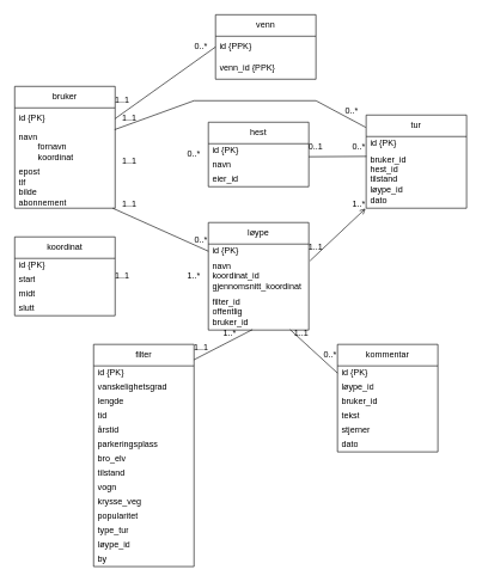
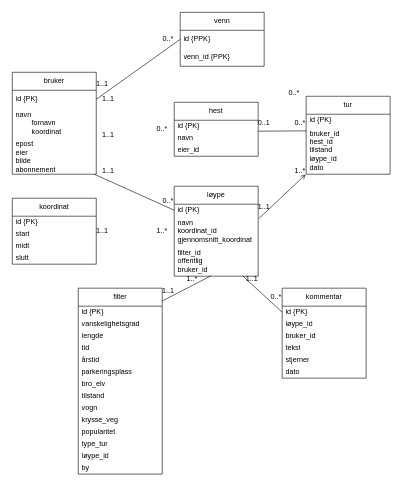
  <mxCell id="0" />
  <mxCell id="1" parent="0" />
  <mxCell id="2" value="bruker" style="swimlane;fontStyle=0;childLayout=stackLayout;horizontal=1;startSize=30;horizontalStack=0;resizeParent=1;resizeParentMax=0;resizeLast=0;collapsible=1;marginBottom=0;whiteSpace=wrap;html=1;" parent="1" vertex="1"><mxGeometry x="20" y="120" width="140" height="170" as="geometry"><mxRectangle x="340" y="230" width="80" height="30" as="alternateBounds" /></mxGeometry></mxCell>
  <mxCell id="3" value="id {PK}" style="text;strokeColor=none;fillColor=none;align=left;verticalAlign=middle;spacingLeft=4;spacingRight=4;overflow=hidden;points=[[0,0.5],[1,0.5]];portConstraint=eastwest;rotatable=0;whiteSpace=wrap;html=1;" parent="2" vertex="1"><mxGeometry y="30" width="140" height="30" as="geometry" /></mxCell>
  <mxCell id="4" value="navn&amp;nbsp;&lt;div&gt;&lt;span style=&quot;white-space: pre;&quot;&gt;&#09;&lt;/span&gt;fornavn&lt;br&gt;&lt;/div&gt;&lt;div&gt;&lt;span style=&quot;white-space: pre;&quot;&gt;&#09;&lt;/span&gt;koordinat&lt;br&gt;&lt;/div&gt;" style="text;strokeColor=none;fillColor=none;align=left;verticalAlign=middle;spacingLeft=4;spacingRight=4;overflow=hidden;points=[[0,0.5],[1,0.5]];portConstraint=eastwest;rotatable=0;whiteSpace=wrap;html=1;" parent="2" vertex="1"><mxGeometry y="60" width="140" height="50" as="geometry" /></mxCell>
- <mxCell id="5" value="epost&lt;div&gt;tlf&lt;/div&gt;&lt;div&gt;bilde&lt;/div&gt;&lt;div&gt;abonnement&lt;/div&gt;" style="text;strokeColor=none;fillColor=none;align=left;verticalAlign=middle;spacingLeft=4;spacingRight=4;overflow=hidden;points=[[0,0.5],[1,0.5]];portConstraint=eastwest;rotatable=0;whiteSpace=wrap;html=1;" parent="2" vertex="1"><mxGeometry y="110" width="140" height="60" as="geometry" /></mxCell>
+ <mxCell id="5" value="epost&lt;div&gt;eier&lt;/div&gt;&lt;div&gt;bilde&lt;/div&gt;&lt;div&gt;abonnement&lt;/div&gt;" style="text;strokeColor=none;fillColor=none;align=left;verticalAlign=middle;spacingLeft=4;spacingRight=4;overflow=hidden;points=[[0,0.5],[1,0.5]];portConstraint=eastwest;rotatable=0;whiteSpace=wrap;html=1;" parent="2" vertex="1"><mxGeometry y="110" width="140" height="60" as="geometry" /></mxCell>
  <mxCell id="6" value="venn" style="swimlane;fontStyle=0;childLayout=stackLayout;horizontal=1;startSize=30;horizontalStack=0;resizeParent=1;resizeParentMax=0;resizeLast=0;collapsible=1;marginBottom=0;whiteSpace=wrap;html=1;" parent="1" vertex="1"><mxGeometry x="300" y="20" width="140" height="90" as="geometry"><mxRectangle x="340" y="230" width="80" height="30" as="alternateBounds" /></mxGeometry></mxCell>
  <mxCell id="7" value="id {PPK}" style="text;strokeColor=none;fillColor=none;align=left;verticalAlign=middle;spacingLeft=4;spacingRight=4;overflow=hidden;points=[[0,0.5],[1,0.5]];portConstraint=eastwest;rotatable=0;whiteSpace=wrap;html=1;" parent="6" vertex="1"><mxGeometry y="30" width="140" height="30" as="geometry" /></mxCell>
  <mxCell id="8" value="venn_id {PPK}" style="text;strokeColor=none;fillColor=none;align=left;verticalAlign=middle;spacingLeft=4;spacingRight=4;overflow=hidden;points=[[0,0.5],[1,0.5]];portConstraint=eastwest;rotatable=0;whiteSpace=wrap;html=1;" parent="6" vertex="1"><mxGeometry y="60" width="140" height="30" as="geometry" /></mxCell>
  <mxCell id="9" value="tur" style="swimlane;fontStyle=0;childLayout=stackLayout;horizontal=1;startSize=30;horizontalStack=0;resizeParent=1;resizeParentMax=0;resizeLast=0;collapsible=1;marginBottom=0;whiteSpace=wrap;html=1;" parent="1" vertex="1"><mxGeometry x="510" y="160" width="140" height="130" as="geometry"><mxRectangle x="340" y="230" width="80" height="30" as="alternateBounds" /></mxGeometry></mxCell>
  <mxCell id="10" value="id {PK}" style="text;strokeColor=none;fillColor=none;align=left;verticalAlign=middle;spacingLeft=4;spacingRight=4;overflow=hidden;points=[[0,0.5],[1,0.5]];portConstraint=eastwest;rotatable=0;whiteSpace=wrap;html=1;" parent="9" vertex="1"><mxGeometry y="30" width="140" height="20" as="geometry" /></mxCell>
  <mxCell id="11" value="&lt;div&gt;bruker_id&lt;/div&gt;&lt;div&gt;hest_id&lt;/div&gt;&lt;div&gt;tilstand&lt;/div&gt;&lt;div&gt;løype_id&lt;/div&gt;&lt;div&gt;dato&lt;/div&gt;" style="text;strokeColor=none;fillColor=none;align=left;verticalAlign=middle;spacingLeft=4;spacingRight=4;overflow=hidden;points=[[0,0.5],[1,0.5]];portConstraint=eastwest;rotatable=0;whiteSpace=wrap;html=1;" parent="9" vertex="1"><mxGeometry y="50" width="140" height="80" as="geometry" /></mxCell>
  <mxCell id="12" value="hest" style="swimlane;fontStyle=0;childLayout=stackLayout;horizontal=1;startSize=30;horizontalStack=0;resizeParent=1;resizeParentMax=0;resizeLast=0;collapsible=1;marginBottom=0;whiteSpace=wrap;html=1;" parent="1" vertex="1"><mxGeometry x="290" y="170" width="140" height="90" as="geometry"><mxRectangle x="340" y="230" width="80" height="30" as="alternateBounds" /></mxGeometry></mxCell>
  <mxCell id="13" value="id {PK}" style="text;strokeColor=none;fillColor=none;align=left;verticalAlign=middle;spacingLeft=4;spacingRight=4;overflow=hidden;points=[[0,0.5],[1,0.5]];portConstraint=eastwest;rotatable=0;whiteSpace=wrap;html=1;" parent="12" vertex="1"><mxGeometry y="30" width="140" height="20" as="geometry" /></mxCell>
  <mxCell id="14" value="navn&amp;nbsp;" style="text;strokeColor=none;fillColor=none;align=left;verticalAlign=middle;spacingLeft=4;spacingRight=4;overflow=hidden;points=[[0,0.5],[1,0.5]];portConstraint=eastwest;rotatable=0;whiteSpace=wrap;html=1;" parent="12" vertex="1"><mxGeometry y="50" width="140" height="20" as="geometry" /></mxCell>
  <mxCell id="15" value="eier_id" style="text;strokeColor=none;fillColor=none;align=left;verticalAlign=middle;spacingLeft=4;spacingRight=4;overflow=hidden;points=[[0,0.5],[1,0.5]];portConstraint=eastwest;rotatable=0;whiteSpace=wrap;html=1;" parent="12" vertex="1"><mxGeometry y="70" width="140" height="20" as="geometry" /></mxCell>
  <mxCell id="16" value="løype" style="swimlane;fontStyle=0;childLayout=stackLayout;horizontal=1;startSize=30;horizontalStack=0;resizeParent=1;resizeParentMax=0;resizeLast=0;collapsible=1;marginBottom=0;whiteSpace=wrap;html=1;" parent="1" vertex="1"><mxGeometry x="290" y="310" width="140" height="150" as="geometry"><mxRectangle x="340" y="230" width="80" height="30" as="alternateBounds" /></mxGeometry></mxCell>
  <mxCell id="17" value="id {PK}" style="text;strokeColor=none;fillColor=none;align=left;verticalAlign=middle;spacingLeft=4;spacingRight=4;overflow=hidden;points=[[0,0.5],[1,0.5]];portConstraint=eastwest;rotatable=0;whiteSpace=wrap;html=1;" parent="16" vertex="1"><mxGeometry y="30" width="140" height="20" as="geometry" /></mxCell>
  <mxCell id="18" value="navn&amp;nbsp;&lt;div&gt;koordinat_id&lt;/div&gt;&lt;div&gt;gjennomsnitt_koordinat&lt;/div&gt;" style="text;strokeColor=none;fillColor=none;align=left;verticalAlign=middle;spacingLeft=4;spacingRight=4;overflow=hidden;points=[[0,0.5],[1,0.5]];portConstraint=eastwest;rotatable=0;whiteSpace=wrap;html=1;" parent="16" vertex="1"><mxGeometry y="50" width="140" height="50" as="geometry" /></mxCell>
  <mxCell id="19" value="filter_id&lt;div&gt;offentlig&lt;/div&gt;&lt;div&gt;bruker_id&lt;/div&gt;" style="text;strokeColor=none;fillColor=none;align=left;verticalAlign=middle;spacingLeft=4;spacingRight=4;overflow=hidden;points=[[0,0.5],[1,0.5]];portConstraint=eastwest;rotatable=0;whiteSpace=wrap;html=1;" parent="16" vertex="1"><mxGeometry y="100" width="140" height="50" as="geometry" /></mxCell>
  <mxCell id="20" value="koordinat" style="swimlane;fontStyle=0;childLayout=stackLayout;horizontal=1;startSize=30;horizontalStack=0;resizeParent=1;resizeParentMax=0;resizeLast=0;collapsible=1;marginBottom=0;whiteSpace=wrap;html=1;" parent="1" vertex="1"><mxGeometry x="20" y="330" width="140" height="110" as="geometry"><mxRectangle x="340" y="230" width="80" height="30" as="alternateBounds" /></mxGeometry></mxCell>
  <mxCell id="21" value="id {PK}" style="text;strokeColor=none;fillColor=none;align=left;verticalAlign=middle;spacingLeft=4;spacingRight=4;overflow=hidden;points=[[0,0.5],[1,0.5]];portConstraint=eastwest;rotatable=0;whiteSpace=wrap;html=1;" parent="20" vertex="1"><mxGeometry y="30" width="140" height="20" as="geometry" /></mxCell>
  <mxCell id="22" value="&lt;div&gt;start&lt;/div&gt;" style="text;strokeColor=none;fillColor=none;align=left;verticalAlign=middle;spacingLeft=4;spacingRight=4;overflow=hidden;points=[[0,0.5],[1,0.5]];portConstraint=eastwest;rotatable=0;whiteSpace=wrap;html=1;" parent="20" vertex="1"><mxGeometry y="50" width="140" height="20" as="geometry" /></mxCell>
  <mxCell id="23" value="midt" style="text;strokeColor=none;fillColor=none;align=left;verticalAlign=middle;spacingLeft=4;spacingRight=4;overflow=hidden;points=[[0,0.5],[1,0.5]];portConstraint=eastwest;rotatable=0;whiteSpace=wrap;html=1;" parent="20" vertex="1"><mxGeometry y="70" width="140" height="20" as="geometry" /></mxCell>
  <mxCell id="24" value="slutt" style="text;strokeColor=none;fillColor=none;align=left;verticalAlign=middle;spacingLeft=4;spacingRight=4;overflow=hidden;points=[[0,0.5],[1,0.5]];portConstraint=eastwest;rotatable=0;whiteSpace=wrap;html=1;" parent="20" vertex="1"><mxGeometry y="90" width="140" height="20" as="geometry" /></mxCell>
  <mxCell id="25" value="filter" style="swimlane;fontStyle=0;childLayout=stackLayout;horizontal=1;startSize=30;horizontalStack=0;resizeParent=1;resizeParentMax=0;resizeLast=0;collapsible=1;marginBottom=0;whiteSpace=wrap;html=1;" parent="1" vertex="1"><mxGeometry x="130" y="480" width="140" height="310" as="geometry"><mxRectangle x="340" y="230" width="80" height="30" as="alternateBounds" /></mxGeometry></mxCell>
  <mxCell id="26" value="id {PK}" style="text;strokeColor=none;fillColor=none;align=left;verticalAlign=middle;spacingLeft=4;spacingRight=4;overflow=hidden;points=[[0,0.5],[1,0.5]];portConstraint=eastwest;rotatable=0;whiteSpace=wrap;html=1;" parent="25" vertex="1"><mxGeometry y="30" width="140" height="20" as="geometry" /></mxCell>
  <mxCell id="27" value="&lt;div&gt;vanskelighetsgrad&lt;/div&gt;" style="text;strokeColor=none;fillColor=none;align=left;verticalAlign=middle;spacingLeft=4;spacingRight=4;overflow=hidden;points=[[0,0.5],[1,0.5]];portConstraint=eastwest;rotatable=0;whiteSpace=wrap;html=1;" parent="25" vertex="1"><mxGeometry y="50" width="140" height="20" as="geometry" /></mxCell>
  <mxCell id="28" value="lengde" style="text;strokeColor=none;fillColor=none;align=left;verticalAlign=middle;spacingLeft=4;spacingRight=4;overflow=hidden;points=[[0,0.5],[1,0.5]];portConstraint=eastwest;rotatable=0;whiteSpace=wrap;html=1;" parent="25" vertex="1"><mxGeometry y="70" width="140" height="20" as="geometry" /></mxCell>
  <mxCell id="29" value="tid" style="text;strokeColor=none;fillColor=none;align=left;verticalAlign=middle;spacingLeft=4;spacingRight=4;overflow=hidden;points=[[0,0.5],[1,0.5]];portConstraint=eastwest;rotatable=0;whiteSpace=wrap;html=1;" parent="25" vertex="1"><mxGeometry y="90" width="140" height="20" as="geometry" /></mxCell>
  <mxCell id="30" value="årstid" style="text;strokeColor=none;fillColor=none;align=left;verticalAlign=middle;spacingLeft=4;spacingRight=4;overflow=hidden;points=[[0,0.5],[1,0.5]];portConstraint=eastwest;rotatable=0;whiteSpace=wrap;html=1;" parent="25" vertex="1"><mxGeometry y="110" width="140" height="20" as="geometry" /></mxCell>
  <mxCell id="31" value="parkeringsplass" style="text;strokeColor=none;fillColor=none;align=left;verticalAlign=middle;spacingLeft=4;spacingRight=4;overflow=hidden;points=[[0,0.5],[1,0.5]];portConstraint=eastwest;rotatable=0;whiteSpace=wrap;html=1;" parent="25" vertex="1"><mxGeometry y="130" width="140" height="20" as="geometry" /></mxCell>
  <mxCell id="32" value="bro_elv" style="text;strokeColor=none;fillColor=none;align=left;verticalAlign=middle;spacingLeft=4;spacingRight=4;overflow=hidden;points=[[0,0.5],[1,0.5]];portConstraint=eastwest;rotatable=0;whiteSpace=wrap;html=1;" parent="25" vertex="1"><mxGeometry y="150" width="140" height="20" as="geometry" /></mxCell>
  <mxCell id="33" value="tilstand" style="text;strokeColor=none;fillColor=none;align=left;verticalAlign=middle;spacingLeft=4;spacingRight=4;overflow=hidden;points=[[0,0.5],[1,0.5]];portConstraint=eastwest;rotatable=0;whiteSpace=wrap;html=1;" parent="25" vertex="1"><mxGeometry y="170" width="140" height="20" as="geometry" /></mxCell>
  <mxCell id="34" value="vogn" style="text;strokeColor=none;fillColor=none;align=left;verticalAlign=middle;spacingLeft=4;spacingRight=4;overflow=hidden;points=[[0,0.5],[1,0.5]];portConstraint=eastwest;rotatable=0;whiteSpace=wrap;html=1;" parent="25" vertex="1"><mxGeometry y="190" width="140" height="20" as="geometry" /></mxCell>
  <mxCell id="35" value="krysse_veg" style="text;strokeColor=none;fillColor=none;align=left;verticalAlign=middle;spacingLeft=4;spacingRight=4;overflow=hidden;points=[[0,0.5],[1,0.5]];portConstraint=eastwest;rotatable=0;whiteSpace=wrap;html=1;" parent="25" vertex="1"><mxGeometry y="210" width="140" height="20" as="geometry" /></mxCell>
  <mxCell id="36" value="popularitet" style="text;strokeColor=none;fillColor=none;align=left;verticalAlign=middle;spacingLeft=4;spacingRight=4;overflow=hidden;points=[[0,0.5],[1,0.5]];portConstraint=eastwest;rotatable=0;whiteSpace=wrap;html=1;" parent="25" vertex="1"><mxGeometry y="230" width="140" height="20" as="geometry" /></mxCell>
  <mxCell id="37" value="type_tur" style="text;strokeColor=none;fillColor=none;align=left;verticalAlign=middle;spacingLeft=4;spacingRight=4;overflow=hidden;points=[[0,0.5],[1,0.5]];portConstraint=eastwest;rotatable=0;whiteSpace=wrap;html=1;" parent="25" vertex="1"><mxGeometry y="250" width="140" height="20" as="geometry" /></mxCell>
  <mxCell id="38" value="løype_id" style="text;strokeColor=none;fillColor=none;align=left;verticalAlign=middle;spacingLeft=4;spacingRight=4;overflow=hidden;points=[[0,0.5],[1,0.5]];portConstraint=eastwest;rotatable=0;whiteSpace=wrap;html=1;" parent="25" vertex="1"><mxGeometry y="270" width="140" height="20" as="geometry" /></mxCell>
  <mxCell id="39" value="by" style="text;strokeColor=none;fillColor=none;align=left;verticalAlign=middle;spacingLeft=4;spacingRight=4;overflow=hidden;points=[[0,0.5],[1,0.5]];portConstraint=eastwest;rotatable=0;whiteSpace=wrap;html=1;" vertex="1" parent="25"><mxGeometry y="290" width="140" height="20" as="geometry" /></mxCell>
  <mxCell id="40" value="kommentar" style="swimlane;fontStyle=0;childLayout=stackLayout;horizontal=1;startSize=30;horizontalStack=0;resizeParent=1;resizeParentMax=0;resizeLast=0;collapsible=1;marginBottom=0;whiteSpace=wrap;html=1;" parent="1" vertex="1"><mxGeometry x="470" y="480" width="140" height="150" as="geometry"><mxRectangle x="340" y="230" width="80" height="30" as="alternateBounds" /></mxGeometry></mxCell>
  <mxCell id="41" value="id {PK}" style="text;strokeColor=none;fillColor=none;align=left;verticalAlign=middle;spacingLeft=4;spacingRight=4;overflow=hidden;points=[[0,0.5],[1,0.5]];portConstraint=eastwest;rotatable=0;whiteSpace=wrap;html=1;" parent="40" vertex="1"><mxGeometry y="30" width="140" height="20" as="geometry" /></mxCell>
  <mxCell id="42" value="&lt;div&gt;løype_id&lt;/div&gt;" style="text;strokeColor=none;fillColor=none;align=left;verticalAlign=middle;spacingLeft=4;spacingRight=4;overflow=hidden;points=[[0,0.5],[1,0.5]];portConstraint=eastwest;rotatable=0;whiteSpace=wrap;html=1;" parent="40" vertex="1"><mxGeometry y="50" width="140" height="20" as="geometry" /></mxCell>
  <mxCell id="43" value="bruker_id" style="text;strokeColor=none;fillColor=none;align=left;verticalAlign=middle;spacingLeft=4;spacingRight=4;overflow=hidden;points=[[0,0.5],[1,0.5]];portConstraint=eastwest;rotatable=0;whiteSpace=wrap;html=1;" parent="40" vertex="1"><mxGeometry y="70" width="140" height="20" as="geometry" /></mxCell>
  <mxCell id="44" value="tekst" style="text;strokeColor=none;fillColor=none;align=left;verticalAlign=middle;spacingLeft=4;spacingRight=4;overflow=hidden;points=[[0,0.5],[1,0.5]];portConstraint=eastwest;rotatable=0;whiteSpace=wrap;html=1;" parent="40" vertex="1"><mxGeometry y="90" width="140" height="20" as="geometry" /></mxCell>
  <mxCell id="45" value="stjerner" style="text;strokeColor=none;fillColor=none;align=left;verticalAlign=middle;spacingLeft=4;spacingRight=4;overflow=hidden;points=[[0,0.5],[1,0.5]];portConstraint=eastwest;rotatable=0;whiteSpace=wrap;html=1;" parent="40" vertex="1"><mxGeometry y="110" width="140" height="20" as="geometry" /></mxCell>
  <mxCell id="46" value="dato" style="text;strokeColor=none;fillColor=none;align=left;verticalAlign=middle;spacingLeft=4;spacingRight=4;overflow=hidden;points=[[0,0.5],[1,0.5]];portConstraint=eastwest;rotatable=0;whiteSpace=wrap;html=1;" parent="40" vertex="1"><mxGeometry y="130" width="140" height="20" as="geometry" /></mxCell>
  <mxCell id="47" value="" style="endArrow=none;html=1;rounded=0;exitX=1;exitY=0.5;exitDx=0;exitDy=0;entryX=0;entryY=0.5;entryDx=0;entryDy=0;" parent="1" source="3" target="7" edge="1"><mxGeometry width="50" height="50" relative="1" as="geometry"><mxPoint x="520" y="380" as="sourcePoint" /><mxPoint x="570" y="330" as="targetPoint" /></mxGeometry></mxCell>
  <mxCell id="48" value="" style="endArrow=none;html=1;rounded=0;entryX=1;entryY=0.069;entryDx=0;entryDy=0;entryPerimeter=0;exitX=0.439;exitY=0.987;exitDx=0;exitDy=0;exitPerimeter=0;" parent="1" source="19" target="25" edge="1"><mxGeometry width="50" height="50" relative="1" as="geometry"><mxPoint x="520" y="380" as="sourcePoint" /><mxPoint x="570" y="330" as="targetPoint" /></mxGeometry></mxCell>
  <mxCell id="49" value="" style="endArrow=none;html=1;rounded=0;exitX=0;exitY=0.5;exitDx=0;exitDy=0;entryX=0.814;entryY=0.988;entryDx=0;entryDy=0;entryPerimeter=0;" parent="1" source="41" target="19" edge="1"><mxGeometry width="50" height="50" relative="1" as="geometry"><mxPoint x="520" y="380" as="sourcePoint" /><mxPoint x="570" y="330" as="targetPoint" /></mxGeometry></mxCell>
  <mxCell id="50" value="" style="endArrow=none;html=1;rounded=0;entryX=0;entryY=0.5;entryDx=0;entryDy=0;" parent="1" source="5" target="17" edge="1"><mxGeometry width="50" height="50" relative="1" as="geometry"><mxPoint x="520" y="380" as="sourcePoint" /><mxPoint x="280" y="310" as="targetPoint" /></mxGeometry></mxCell>
- <mxCell id="51" value="" style="endArrow=none;html=1;rounded=0;exitX=0.995;exitY=0.007;exitDx=0;exitDy=0;exitPerimeter=0;entryX=-0.004;entryY=0.132;entryDx=0;entryDy=0;entryPerimeter=0;" parent="1" source="4" target="9" edge="1"><mxGeometry width="50" height="50" relative="1" as="geometry"><mxPoint x="520" y="380" as="sourcePoint" /><mxPoint x="460" y="110" as="targetPoint" /><Array as="points"><mxPoint x="270" y="140" /><mxPoint x="440" y="140" /></Array></mxGeometry></mxCell>
  <mxCell id="52" value="" style="endArrow=none;html=1;rounded=0;entryX=0.003;entryY=0.096;entryDx=0;entryDy=0;entryPerimeter=0;exitX=1;exitY=0.909;exitDx=0;exitDy=0;exitPerimeter=0;" parent="1" source="13" target="11" edge="1"><mxGeometry width="50" height="50" relative="1" as="geometry"><mxPoint x="520" y="380" as="sourcePoint" /><mxPoint x="570" y="330" as="targetPoint" /></mxGeometry></mxCell>
  <mxCell id="53" value="" style="endArrow=open;html=1;rounded=0;entryX=-0.006;entryY=1.005;entryDx=0;entryDy=0;entryPerimeter=0;exitX=1.012;exitY=0.068;exitDx=0;exitDy=0;exitPerimeter=0;" parent="1" source="18" target="11" edge="1"><mxGeometry width="50" height="50" relative="1" as="geometry"><mxPoint x="520" y="380" as="sourcePoint" /><mxPoint x="590" y="210" as="targetPoint" /></mxGeometry></mxCell>
  <mxCell id="54" value="1..1" style="text;html=1;align=center;verticalAlign=middle;whiteSpace=wrap;rounded=0;" parent="1" vertex="1"><mxGeometry x="140" y="130" width="60" height="20" as="geometry" /></mxCell>
  <mxCell id="55" value="0..*" style="text;html=1;align=center;verticalAlign=middle;whiteSpace=wrap;rounded=0;" parent="1" vertex="1"><mxGeometry x="250" y="50" width="60" height="30" as="geometry" /></mxCell>
  <mxCell id="56" value="1..1" style="text;html=1;align=center;verticalAlign=middle;whiteSpace=wrap;rounded=0;" parent="1" vertex="1"><mxGeometry x="150" y="150" width="60" height="30" as="geometry" /></mxCell>
  <mxCell id="57" value="0..*" style="text;html=1;align=center;verticalAlign=middle;whiteSpace=wrap;rounded=0;" parent="1" vertex="1"><mxGeometry x="460" y="140" width="60" height="30" as="geometry" /></mxCell>
  <mxCell id="58" value="1..1" style="text;html=1;align=center;verticalAlign=middle;whiteSpace=wrap;rounded=0;" parent="1" vertex="1"><mxGeometry x="150" y="210" width="60" height="30" as="geometry" /></mxCell>
  <mxCell id="59" value="0..*" style="text;html=1;align=center;verticalAlign=middle;whiteSpace=wrap;rounded=0;" parent="1" vertex="1"><mxGeometry x="240" y="200" width="60" height="30" as="geometry" /></mxCell>
  <mxCell id="60" value="0..1" style="text;html=1;align=center;verticalAlign=middle;whiteSpace=wrap;rounded=0;" parent="1" vertex="1"><mxGeometry x="410" y="190" width="60" height="30" as="geometry" /></mxCell>
  <mxCell id="61" value="0..*" style="text;html=1;align=center;verticalAlign=middle;whiteSpace=wrap;rounded=0;" parent="1" vertex="1"><mxGeometry x="470" y="190" width="60" height="30" as="geometry" /></mxCell>
  <mxCell id="62" value="1..*" style="text;html=1;align=center;verticalAlign=middle;whiteSpace=wrap;rounded=0;" parent="1" vertex="1"><mxGeometry x="470" y="270" width="60" height="30" as="geometry" /></mxCell>
  <mxCell id="63" value="1..1" style="text;html=1;align=center;verticalAlign=middle;whiteSpace=wrap;rounded=0;" parent="1" vertex="1"><mxGeometry x="410" y="330" width="60" height="30" as="geometry" /></mxCell>
  <mxCell id="64" value="0..*" style="text;html=1;align=center;verticalAlign=middle;whiteSpace=wrap;rounded=0;" parent="1" vertex="1"><mxGeometry x="250" y="320" width="60" height="30" as="geometry" /></mxCell>
  <mxCell id="65" value="1..1" style="text;html=1;align=center;verticalAlign=middle;whiteSpace=wrap;rounded=0;" parent="1" vertex="1"><mxGeometry x="150" y="270" width="60" height="30" as="geometry" /></mxCell>
  <mxCell id="66" value="1..1" style="text;html=1;align=center;verticalAlign=middle;whiteSpace=wrap;rounded=0;" parent="1" vertex="1"><mxGeometry x="140" y="370" width="60" height="30" as="geometry" /></mxCell>
  <mxCell id="67" value="1..*" style="text;html=1;align=center;verticalAlign=middle;whiteSpace=wrap;rounded=0;" parent="1" vertex="1"><mxGeometry x="240" y="370" width="60" height="30" as="geometry" /></mxCell>
  <mxCell id="68" value="1..1" style="text;html=1;align=center;verticalAlign=middle;whiteSpace=wrap;rounded=0;" parent="1" vertex="1"><mxGeometry x="250" y="470" width="60" height="30" as="geometry" /></mxCell>
  <mxCell id="69" value="1..*" style="text;html=1;align=center;verticalAlign=middle;whiteSpace=wrap;rounded=0;" parent="1" vertex="1"><mxGeometry x="290" y="450" width="60" height="30" as="geometry" /></mxCell>
  <mxCell id="70" value="1..1" style="text;html=1;align=center;verticalAlign=middle;whiteSpace=wrap;rounded=0;" parent="1" vertex="1"><mxGeometry x="390" y="450" width="60" height="30" as="geometry" /></mxCell>
  <mxCell id="71" value="0..*" style="text;html=1;align=center;verticalAlign=middle;whiteSpace=wrap;rounded=0;" parent="1" vertex="1"><mxGeometry x="430" y="480" width="60" height="30" as="geometry" /></mxCell>
